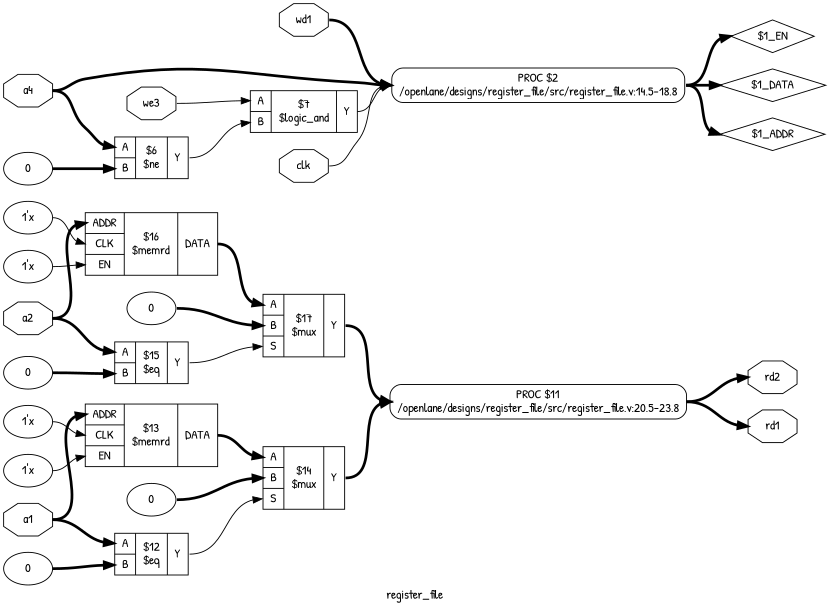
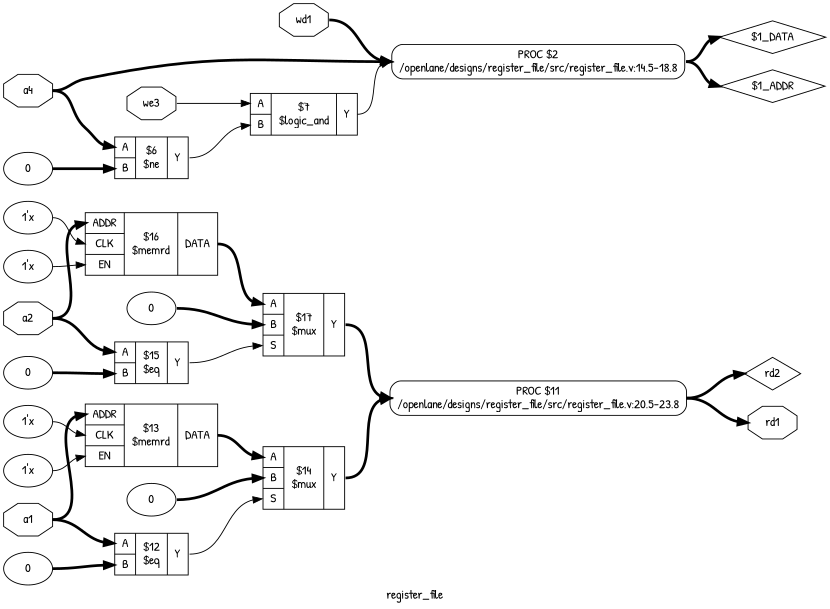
  digraph {
    fontname="Patrick Hand"
    label=register_file
    rankdir=LR
    remincross=true
    node [fontname="Patrick Hand"]
    edge [color=black fontcolor=black fontname="Patrick Hand" headport=w style="setlinewidth(3)" tailport=e]
-   n1 [color=black fontcolor=black label=rd2 shape=octagon]
+   n1 [color=black fontcolor=black label=rd2 shape=diamond]
    n2 [color=black fontcolor=black label=rd1 shape=octagon]
    n3 [color=black fontcolor=black label=wd1 shape=octagon]
    n4 [label="PROC $2\n/openlane/designs/register_file/src/register_file.v:14.5-18.8" shape=box style=rounded]
-   n5 [label="$1_EN" shape=diamond]
    n6 [label="$1_DATA" shape=diamond]
    n7 [label="$1_ADDR" shape=diamond]
    n8 [color=black fontcolor=black label=a4 shape=octagon]
    n9 [label="{{<p28> A|<p29> B}|$6\n$ne|{<p31> Y}}" shape=record]
    n10 [label="{{<p28> A|<p29> B}|$7\n$logic_and|{<p31> Y}}" shape=record]
    n11 [color=black fontcolor=black label=a2 shape=octagon]
    n12 [label="{{<p33> ADDR|<p34> CLK|<p35> EN}|$16\n$memrd|{<p36> DATA}}" shape=record]
    n13 [label="{{<p28> A|<p29> B}|$15\n$eq|{<p31> Y}}" shape=record]
    n14 [label="{{<p28> A|<p29> B|<p30> S}|$17\n$mux|{<p31> Y}}" shape=record]
    n15 [color=black fontcolor=black label=a1 shape=octagon]
    n16 [label="{{<p33> ADDR|<p34> CLK|<p35> EN}|$13\n$memrd|{<p36> DATA}}" shape=record]
    n17 [label="{{<p28> A|<p29> B}|$12\n$eq|{<p31> Y}}" shape=record]
    n18 [label="{{<p28> A|<p29> B|<p30> S}|$14\n$mux|{<p31> Y}}" shape=record]
    n19 [color=black fontcolor=black label=we3 shape=octagon]
-   n20 [color=black fontcolor=black label=clk shape=octagon]
    n21 [label=0]
    n22 [label="PROC $11\n/openlane/designs/register_file/src/register_file.v:20.5-23.8" shape=box style=rounded]
    n23 [label="1'x"]
    n24 [label="1'x"]
    n25 [label=0]
    n26 [label=0]
    n27 [label="1'x"]
    n28 [label="1'x"]
    n29 [label=0]
    n30 [label=0]
    n3 -> n4
-   n4 -> n5
    n4 -> n6
    n4 -> n7
    n8 -> n4
    n8 -> n9 [headport="p28:w"]
    n9 -> n10 [headport="p29:w" tailport="p31:e" style=""]
    n10 -> n4 [tailport="p31:e" style=""]
    n11 -> n12 [headport="p33:w"]
    n11 -> n13 [headport="p28:w"]
    n12 -> n14 [headport="p28:w" tailport="p36:e"]
    n13 -> n14 [headport="p30:w" tailport="p31:e" style=""]
    n14 -> n22 [tailport="p31:e"]
    n15 -> n16 [headport="p33:w"]
    n15 -> n17 [headport="p28:w"]
    n16 -> n18 [headport="p28:w" tailport="p36:e"]
    n17 -> n18 [headport="p30:w" tailport="p31:e" style=""]
    n18 -> n22 [tailport="p31:e"]
    n19 -> n10 [headport="p28:w" style=""]
-   n20 -> n4 [style=""]
    n21 -> n14 [headport="p29:w"]
    n22 -> n1
    n22 -> n2
    n23 -> n12 [headport="p35:w" style=""]
    n24 -> n12 [headport="p34:w" style=""]
    n25 -> n13 [headport="p29:w"]
    n26 -> n18 [headport="p29:w"]
    n27 -> n16 [headport="p35:w" style=""]
    n28 -> n16 [headport="p34:w" style=""]
    n29 -> n17 [headport="p29:w"]
    n30 -> n9 [headport="p29:w"]
  }
